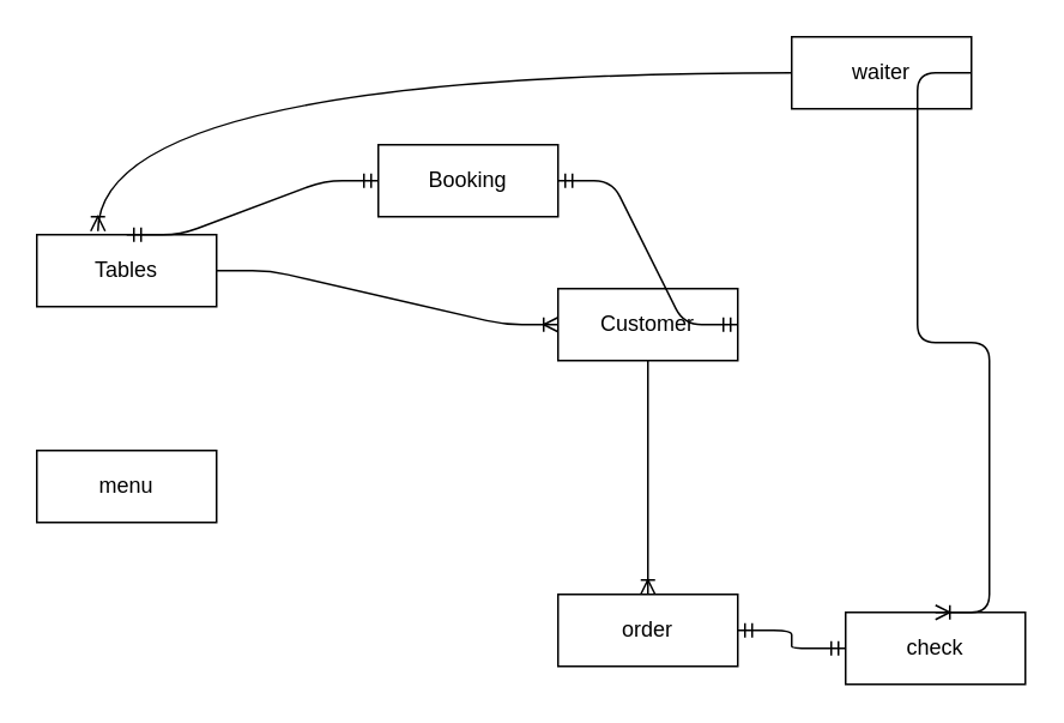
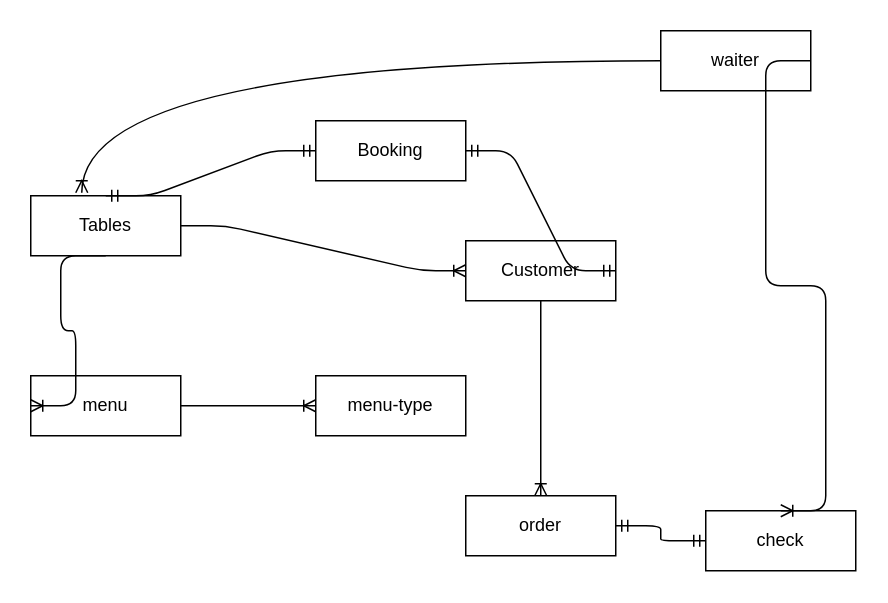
  <mxCell id="0" />
  <mxCell id="1" parent="0" />
  <mxCell id="2" value="" style="edgeStyle=entityRelationEdgeStyle;fontSize=12;html=1;endArrow=ERoneToMany;exitX=1;exitY=0.5;exitDx=0;exitDy=0;" edge="1" parent="1" source="4" target="3"><mxGeometry width="100" height="100" relative="1" as="geometry"><mxPoint x="170" y="170" as="sourcePoint" /><mxPoint x="270" y="70" as="targetPoint" /></mxGeometry></mxCell>
  <mxCell id="3" value="Customer" style="whiteSpace=wrap;html=1;align=center;" vertex="1" parent="1"><mxGeometry x="310" y="160" width="100" height="40" as="geometry" /></mxCell>
  <mxCell id="4" value="Tables" style="whiteSpace=wrap;html=1;align=center;" vertex="1" parent="1"><mxGeometry x="20" y="130" width="100" height="40" as="geometry" /></mxCell>
  <mxCell id="5" value="Booking" style="whiteSpace=wrap;html=1;align=center;" vertex="1" parent="1"><mxGeometry x="210" y="80" width="100" height="40" as="geometry" /></mxCell>
  <mxCell id="6" value="" style="edgeStyle=entityRelationEdgeStyle;fontSize=12;html=1;endArrow=ERmandOne;startArrow=ERmandOne;exitX=1;exitY=0.5;exitDx=0;exitDy=0;" edge="1" parent="1" source="3" target="5"><mxGeometry width="100" height="100" relative="1" as="geometry"><mxPoint x="244" y="180" as="sourcePoint" /><mxPoint x="380" y="70" as="targetPoint" /></mxGeometry></mxCell>
  <mxCell id="7" value="" style="edgeStyle=entityRelationEdgeStyle;fontSize=12;html=1;endArrow=ERmandOne;startArrow=ERmandOne;entryX=0;entryY=0.5;entryDx=0;entryDy=0;exitX=0.5;exitY=0;exitDx=0;exitDy=0;" edge="1" parent="1" source="4" target="5"><mxGeometry width="100" height="100" relative="1" as="geometry"><mxPoint x="260" y="160" as="sourcePoint" /><mxPoint x="360" y="60" as="targetPoint" /></mxGeometry></mxCell>
  <mxCell id="8" value="order" style="whiteSpace=wrap;html=1;align=center;" vertex="1" parent="1"><mxGeometry x="310" y="330" width="100" height="40" as="geometry" /></mxCell>
  <mxCell id="9" value="check" style="whiteSpace=wrap;html=1;align=center;" vertex="1" parent="1"><mxGeometry x="470" y="340" width="100" height="40" as="geometry" /></mxCell>
  <mxCell id="10" value="waiter" style="whiteSpace=wrap;html=1;align=center;" vertex="1" parent="1"><mxGeometry x="440" y="20" width="100" height="40" as="geometry" /></mxCell>
  <mxCell id="11" value="menu" style="whiteSpace=wrap;html=1;align=center;" vertex="1" parent="1"><mxGeometry x="20" y="250" width="100" height="40" as="geometry" /></mxCell>
+ <mxCell id="12" value="" style="edgeStyle=entityRelationEdgeStyle;fontSize=12;html=1;endArrow=ERoneToMany;exitX=0.5;exitY=1;exitDx=0;exitDy=0;entryX=0;entryY=0.5;entryDx=0;entryDy=0;" edge="1" parent="1" source="4" target="11"><mxGeometry width="100" height="100" relative="1" as="geometry"><mxPoint x="-20" y="290" as="sourcePoint" /><mxPoint x="-20" y="190" as="targetPoint" /></mxGeometry></mxCell>
+ <mxCell id="13" value="menu-type" style="whiteSpace=wrap;html=1;align=center;" vertex="1" parent="1"><mxGeometry x="210" y="250" width="100" height="40" as="geometry" /></mxCell>
+ <mxCell id="14" value="" style="edgeStyle=entityRelationEdgeStyle;fontSize=12;html=1;endArrow=ERoneToMany;entryX=0;entryY=0.5;entryDx=0;entryDy=0;exitX=1;exitY=0.5;exitDx=0;exitDy=0;" edge="1" parent="1" source="11" target="13"><mxGeometry width="100" height="100" relative="1" as="geometry"><mxPoint x="100" y="370" as="sourcePoint" /><mxPoint x="200" y="270" as="targetPoint" /></mxGeometry></mxCell>
  <mxCell id="15" value="" style="edgeStyle=entityRelationEdgeStyle;fontSize=12;html=1;endArrow=ERmandOne;startArrow=ERmandOne;entryX=0;entryY=0.5;entryDx=0;entryDy=0;exitX=1;exitY=0.5;exitDx=0;exitDy=0;" edge="1" parent="1" source="8" target="9"><mxGeometry width="100" height="100" relative="1" as="geometry"><mxPoint x="410" y="460" as="sourcePoint" /><mxPoint x="510" y="360" as="targetPoint" /></mxGeometry></mxCell>
  <mxCell id="16" value="" style="edgeStyle=entityRelationEdgeStyle;fontSize=12;html=1;endArrow=ERoneToMany;entryX=0.5;entryY=0;entryDx=0;entryDy=0;exitX=1;exitY=0.5;exitDx=0;exitDy=0;" edge="1" parent="1" source="10" target="9"><mxGeometry width="100" height="100" relative="1" as="geometry"><mxPoint x="150" y="70" as="sourcePoint" /><mxPoint x="250" y="-30" as="targetPoint" /></mxGeometry></mxCell>
  <mxCell id="17" value="" style="edgeStyle=orthogonalEdgeStyle;fontSize=12;html=1;endArrow=ERoneToMany;curved=1;entryX=0.34;entryY=-0.05;entryDx=0;entryDy=0;entryPerimeter=0;exitX=0;exitY=0.5;exitDx=0;exitDy=0;" edge="1" parent="1" source="10" target="4"><mxGeometry width="100" height="100" relative="1" as="geometry"><mxPoint x="330" y="-20" as="sourcePoint" /><mxPoint x="30" y="160" as="targetPoint" /></mxGeometry></mxCell>
  <mxCell id="18" value="" style="fontSize=12;html=1;endArrow=ERoneToMany;exitX=0.5;exitY=1;exitDx=0;exitDy=0;entryX=0.5;entryY=0;entryDx=0;entryDy=0;" edge="1" parent="1" source="3" target="8"><mxGeometry width="100" height="100" relative="1" as="geometry"><mxPoint x="330" y="300" as="sourcePoint" /><mxPoint x="430" y="200" as="targetPoint" /></mxGeometry></mxCell>
